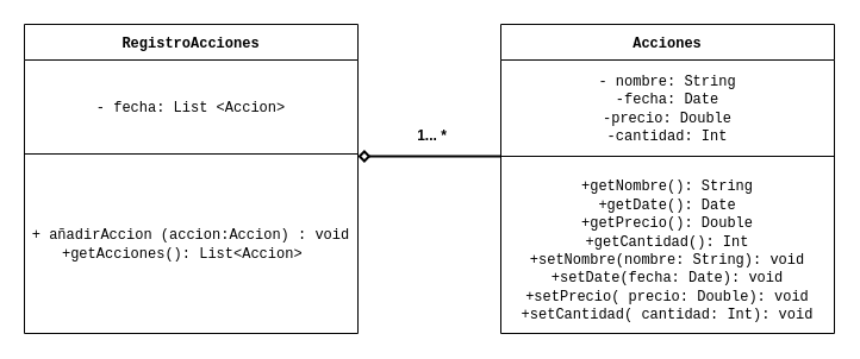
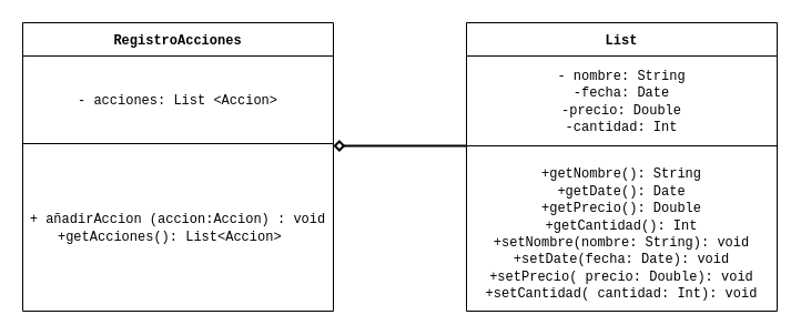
  <mxCell id="0" />
  <mxCell id="1" parent="0" />
  <mxCell id="2" value="" style="group" vertex="1" connectable="0" parent="1"><mxGeometry x="300" y="99" width="120" height="32" as="geometry" /></mxCell>
  <mxCell id="3" value="" style="endArrow=diamond;html=1;rounded=0;endFill=0;entryX=1;entryY=0.5;entryDx=0;entryDy=0;strokeWidth=2;" edge="1" parent="2"><mxGeometry width="50" height="50" relative="1" as="geometry"><mxPoint x="120" y="32" as="sourcePoint" /><mxPoint y="32" as="targetPoint" /></mxGeometry></mxCell>
- <mxCell id="4" value="&lt;font style=&quot;vertical-align: inherit;&quot;&gt;&lt;font style=&quot;vertical-align: inherit;&quot;&gt;&lt;font style=&quot;vertical-align: inherit;&quot;&gt;&lt;font style=&quot;vertical-align: inherit;&quot;&gt;&lt;b&gt;1... *&lt;/b&gt;&lt;/font&gt;&lt;/font&gt;&lt;/font&gt;&lt;/font&gt;" style="text;html=1;align=center;verticalAlign=middle;resizable=0;points=[];autosize=1;strokeColor=none;fillColor=none;" vertex="1" parent="2"><mxGeometry x="36.923" width="50" height="30" as="geometry" /></mxCell>
- <mxCell id="5" value="Acciones" style="shape=table;startSize=30;container=1;collapsible=0;childLayout=tableLayout;fontFamily=Courier New;fontStyle=1" vertex="1" parent="1"><mxGeometry x="420" y="20" width="280" height="260" as="geometry" /></mxCell>
+ <mxCell id="5" value="List" style="shape=table;startSize=30;container=1;collapsible=0;childLayout=tableLayout;fontFamily=Courier New;fontStyle=1" vertex="1" parent="1"><mxGeometry x="420" y="20" width="280" height="260" as="geometry" /></mxCell>
  <mxCell id="6" value="" style="shape=tableRow;horizontal=0;startSize=0;swimlaneHead=0;swimlaneBody=0;strokeColor=inherit;top=0;left=0;bottom=0;right=0;collapsible=0;dropTarget=0;fillColor=none;points=[[0,0.5],[1,0.5]];portConstraint=eastwest;" vertex="1" parent="5"><mxGeometry y="30" width="280" height="81" as="geometry" /></mxCell>
  <mxCell id="7" value="&lt;font face=&quot;Courier New&quot;&gt;- nombre: String&lt;br&gt;-fecha: Date&lt;br&gt;-precio: Double&lt;br&gt;-cantidad: Int&lt;/font&gt;" style="shape=partialRectangle;html=1;whiteSpace=wrap;connectable=0;strokeColor=inherit;overflow=hidden;fillColor=none;top=0;left=0;bottom=0;right=0;pointerEvents=1;" vertex="1" parent="6"><mxGeometry width="280" height="81" as="geometry"><mxRectangle width="280" height="81" as="alternateBounds" /></mxGeometry></mxCell>
  <mxCell id="8" value="" style="shape=tableRow;horizontal=0;startSize=0;swimlaneHead=0;swimlaneBody=0;strokeColor=inherit;top=0;left=0;bottom=0;right=0;collapsible=0;dropTarget=0;fillColor=none;points=[[0,0.5],[1,0.5]];portConstraint=eastwest;" vertex="1" parent="5"><mxGeometry y="111" width="280" height="149" as="geometry" /></mxCell>
  <mxCell id="9" value="&lt;font face=&quot;Courier New&quot;&gt;&lt;br&gt;+getNombre(): String&lt;br&gt;+getDate(): Date&lt;br&gt;+getPrecio(): Double&lt;br&gt;+getCantidad(): Int&lt;br&gt;+setNombre(nombre: String): void&lt;br&gt;+setDate(fecha: Date): void&lt;br&gt;+setPrecio( precio: Double): void&lt;br&gt;+setCantidad( cantidad: Int): void&lt;br&gt;&lt;br&gt;&lt;/font&gt;" style="shape=partialRectangle;html=1;whiteSpace=wrap;connectable=0;strokeColor=inherit;overflow=hidden;fillColor=none;top=0;left=0;bottom=0;right=0;pointerEvents=1;" vertex="1" parent="8"><mxGeometry width="280" height="149" as="geometry"><mxRectangle width="280" height="149" as="alternateBounds" /></mxGeometry></mxCell>
  <mxCell id="10" value="RegistroAcciones" style="shape=table;startSize=30;container=1;collapsible=0;childLayout=tableLayout;fontFamily=Courier New;spacing=2;fontStyle=1" vertex="1" parent="1"><mxGeometry x="20" y="20" width="280" height="260" as="geometry" /></mxCell>
  <mxCell id="11" value="" style="shape=tableRow;horizontal=0;startSize=0;swimlaneHead=0;swimlaneBody=0;strokeColor=inherit;top=0;left=0;bottom=0;right=0;collapsible=0;dropTarget=0;fillColor=none;points=[[0,0.5],[1,0.5]];portConstraint=eastwest;" vertex="1" parent="10"><mxGeometry y="30" width="280" height="79" as="geometry" /></mxCell>
- <mxCell id="12" value="&lt;font face=&quot;Courier New&quot;&gt;- fecha: List &amp;lt;Accion&amp;gt;&lt;/font&gt;" style="shape=partialRectangle;html=1;whiteSpace=wrap;connectable=0;strokeColor=inherit;overflow=hidden;fillColor=none;top=0;left=0;bottom=0;right=0;pointerEvents=1;" vertex="1" parent="11"><mxGeometry width="280" height="79" as="geometry"><mxRectangle width="280" height="79" as="alternateBounds" /></mxGeometry></mxCell>
+ <mxCell id="12" value="&lt;font face=&quot;Courier New&quot;&gt;- acciones: List &amp;lt;Accion&amp;gt;&lt;/font&gt;" style="shape=partialRectangle;html=1;whiteSpace=wrap;connectable=0;strokeColor=inherit;overflow=hidden;fillColor=none;top=0;left=0;bottom=0;right=0;pointerEvents=1;" vertex="1" parent="11"><mxGeometry width="280" height="79" as="geometry"><mxRectangle width="280" height="79" as="alternateBounds" /></mxGeometry></mxCell>
  <mxCell id="13" value="" style="shape=tableRow;horizontal=0;startSize=0;swimlaneHead=0;swimlaneBody=0;strokeColor=inherit;top=0;left=0;bottom=0;right=0;collapsible=0;dropTarget=0;fillColor=none;points=[[0,0.5],[1,0.5]];portConstraint=eastwest;" vertex="1" parent="10"><mxGeometry y="109" width="280" height="151" as="geometry" /></mxCell>
  <mxCell id="14" value="&lt;font face=&quot;Courier New&quot;&gt;+ añadirAccion (accion:Accion) : void&lt;br&gt;+getAcciones(): List&amp;lt;Accion&amp;gt;&amp;nbsp;&amp;nbsp;&lt;/font&gt;" style="shape=partialRectangle;html=1;whiteSpace=wrap;connectable=0;strokeColor=inherit;overflow=hidden;fillColor=none;top=0;left=0;bottom=0;right=0;pointerEvents=1;" vertex="1" parent="13"><mxGeometry width="280" height="151" as="geometry"><mxRectangle width="280" height="151" as="alternateBounds" /></mxGeometry></mxCell>
